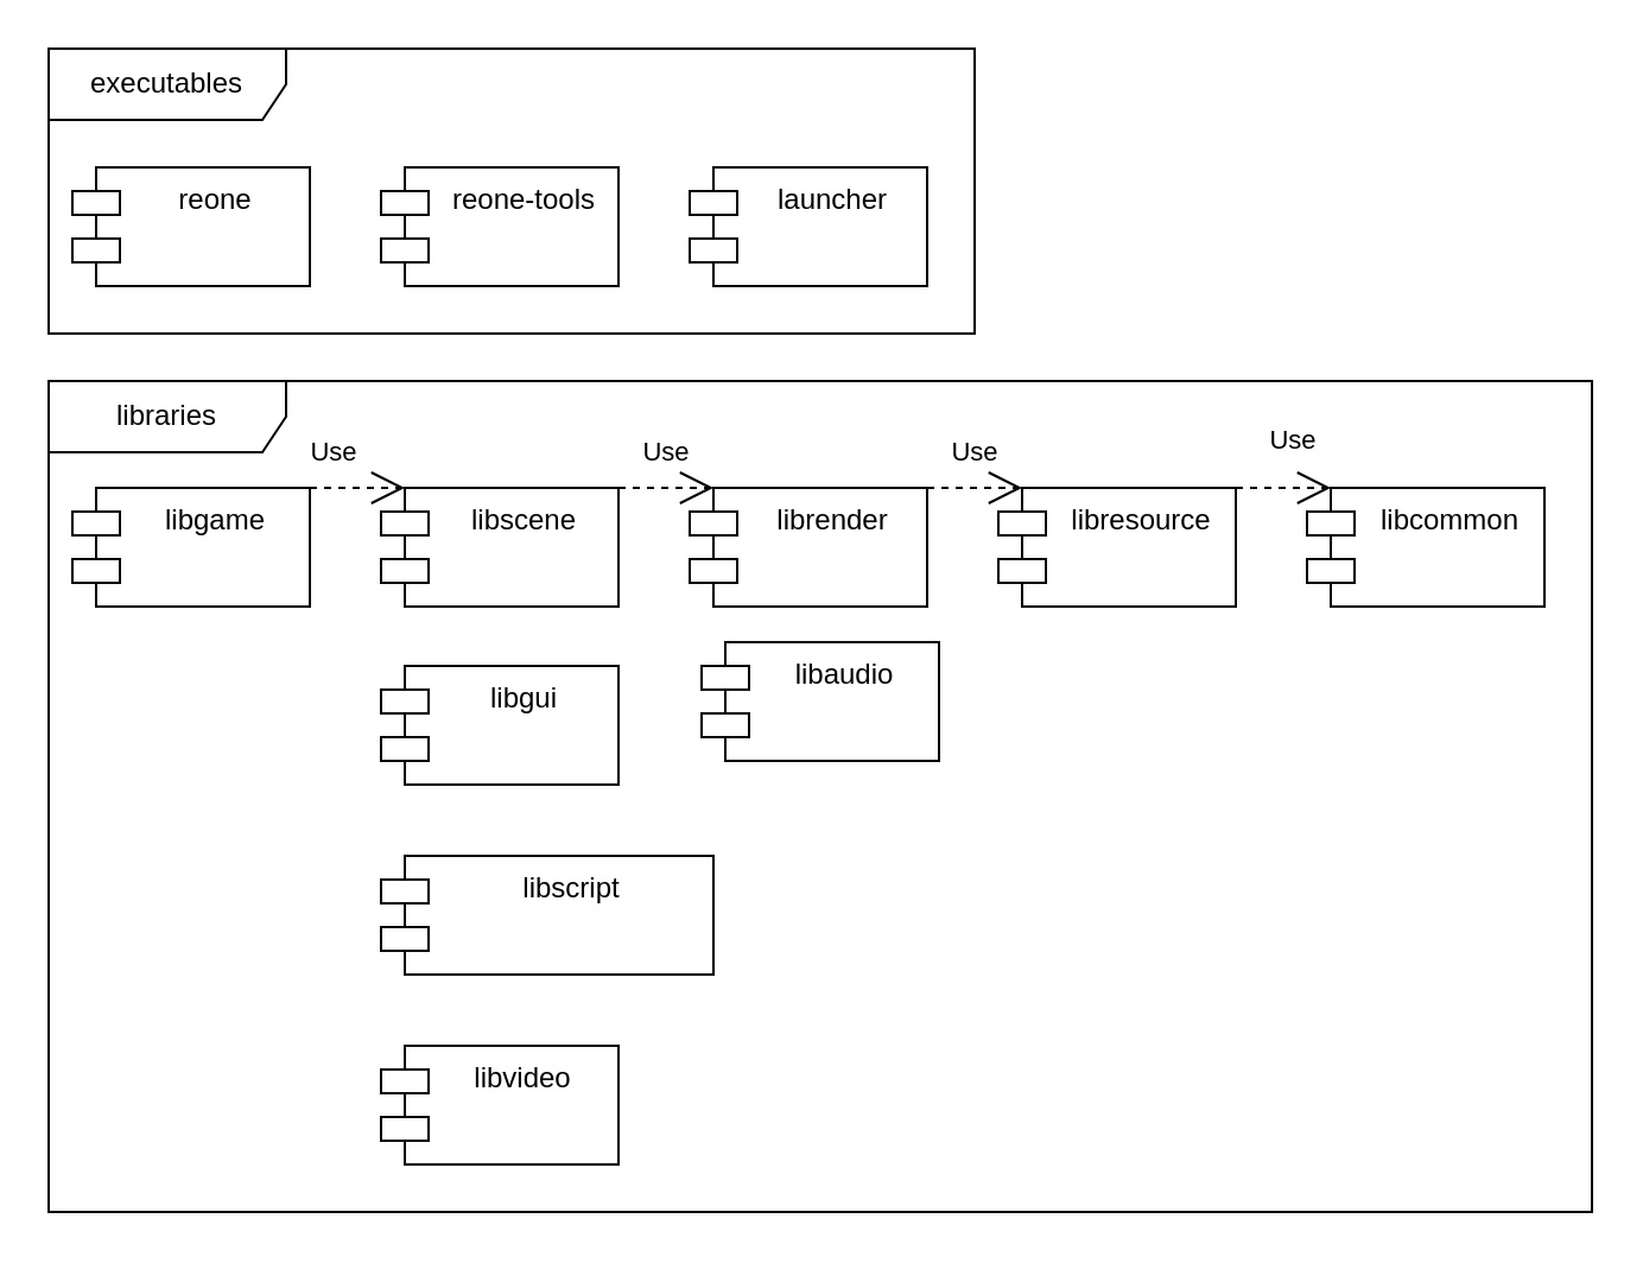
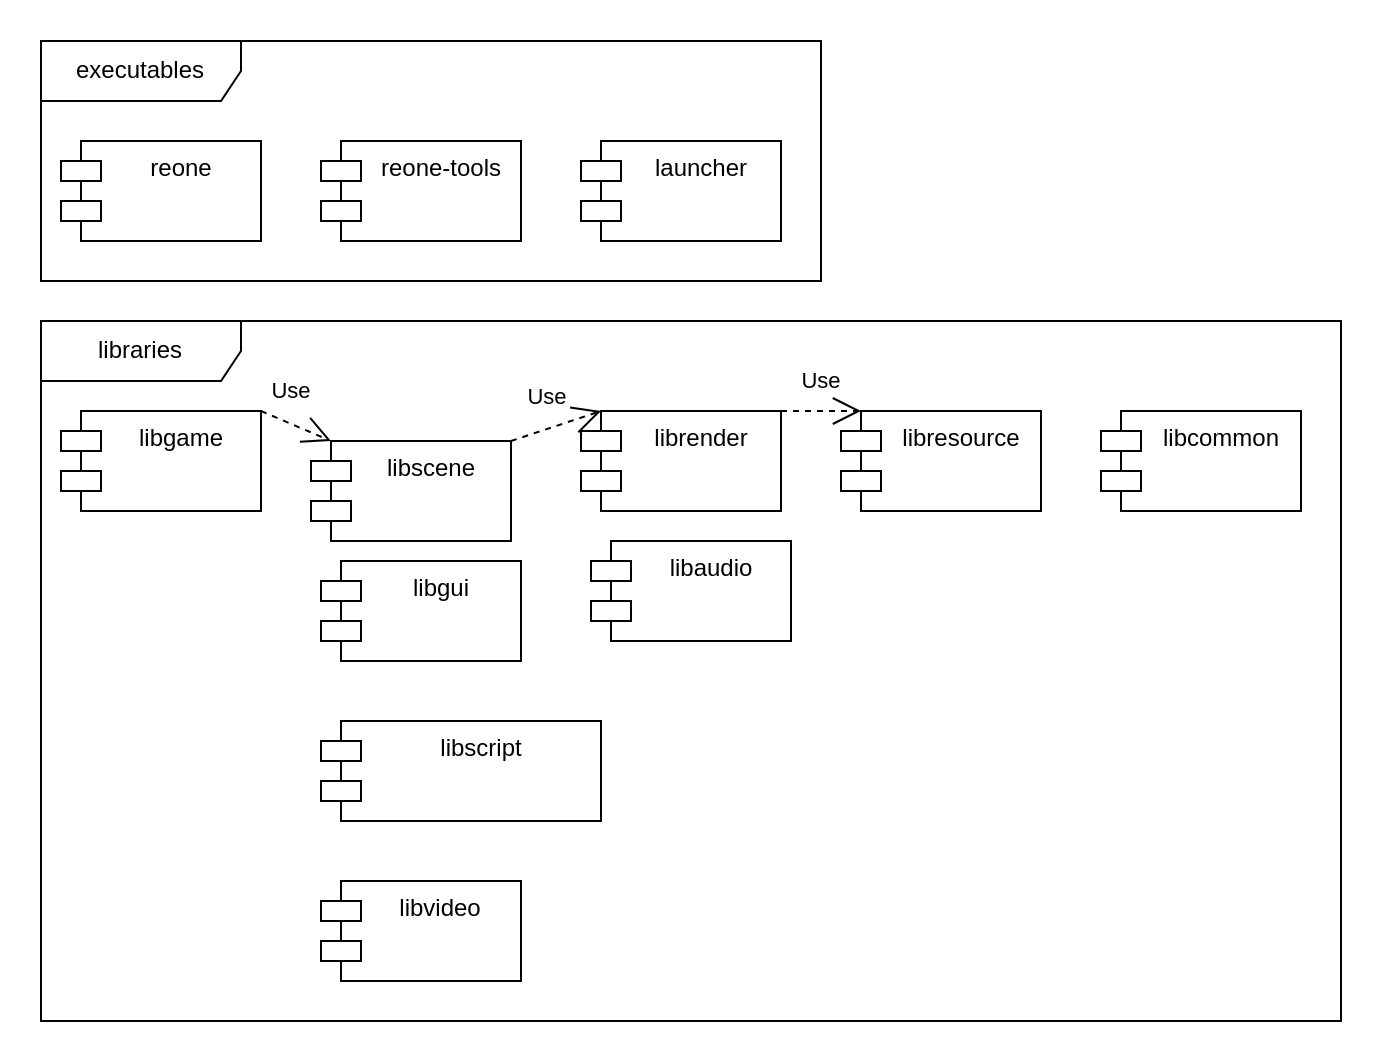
  <mxCell id="0" />
  <mxCell id="1" parent="0" />
  <mxCell id="2" value="executables" style="shape=umlFrame;whiteSpace=wrap;html=1;width=100;height=30;flipH=0;" parent="1" vertex="1"><mxGeometry x="20" y="20" width="390" height="120" as="geometry" /></mxCell>
  <mxCell id="3" value="libraries" style="shape=umlFrame;whiteSpace=wrap;html=1;width=100;height=30;" parent="1" vertex="1"><mxGeometry x="20" y="160" width="650" height="350" as="geometry" /></mxCell>
  <mxCell id="4" value="libgame" style="shape=module;align=center;spacingLeft=20;align=center;verticalAlign=top;html=1;labelPosition=center;verticalLabelPosition=middle;" parent="1" vertex="1"><mxGeometry x="30" y="205" width="100" height="50" as="geometry" /></mxCell>
  <mxCell id="5" value="libcommon" style="shape=module;align=left;spacingLeft=20;align=center;verticalAlign=top;html=1;" parent="1" vertex="1"><mxGeometry x="550" y="205" width="100" height="50" as="geometry" /></mxCell>
  <mxCell id="6" value="libaudio" style="shape=module;align=left;spacingLeft=20;align=center;verticalAlign=top;html=1;" parent="1" vertex="1"><mxGeometry x="295" y="270" width="100" height="50" as="geometry" /></mxCell>
  <mxCell id="7" value="librender" style="shape=module;align=left;spacingLeft=20;align=center;verticalAlign=top;html=1;" parent="1" vertex="1"><mxGeometry x="290" y="205" width="100" height="50" as="geometry" /></mxCell>
  <mxCell id="8" value="libresource" style="shape=module;align=left;spacingLeft=20;align=center;verticalAlign=top;html=1;" parent="1" vertex="1"><mxGeometry x="420" y="205" width="100" height="50" as="geometry" /></mxCell>
  <mxCell id="9" value="libgui" style="shape=module;align=left;spacingLeft=20;align=center;verticalAlign=top;html=1;" parent="1" vertex="1"><mxGeometry x="160" y="280" width="100" height="50" as="geometry" /></mxCell>
- <mxCell id="10" value="libscene" style="shape=module;align=left;spacingLeft=20;align=center;verticalAlign=top;html=1;" parent="1" vertex="1"><mxGeometry x="160" y="205" width="100" height="50" as="geometry" /></mxCell>
+ <mxCell id="10" value="libscene" style="shape=module;align=left;spacingLeft=20;align=center;verticalAlign=top;html=1;" parent="1" vertex="1"><mxGeometry x="155" y="220" width="100" height="50" as="geometry" /></mxCell>
  <mxCell id="11" value="libscript" style="shape=module;align=left;spacingLeft=20;align=center;verticalAlign=top;html=1;" parent="1" vertex="1"><mxGeometry x="160" y="360" width="140" height="50" as="geometry" /></mxCell>
  <mxCell id="12" value="libvideo" style="shape=module;align=left;spacingLeft=20;align=center;verticalAlign=top;" parent="1" vertex="1"><mxGeometry x="160" y="440" width="100" height="50" as="geometry" /></mxCell>
  <mxCell id="13" value="Use" style="endArrow=open;endSize=12;dashed=1;html=1;exitX=1;exitY=0;exitDx=0;exitDy=0;entryX=0;entryY=0;entryDx=10;entryDy=0;entryPerimeter=0;" parent="1" source="4" target="10" edge="1"><mxGeometry x="-0.5" y="15" width="160" relative="1" as="geometry"><mxPoint x="50" y="350" as="sourcePoint" /><mxPoint x="210" y="350" as="targetPoint" /><mxPoint as="offset" /></mxGeometry></mxCell>
  <mxCell id="14" value="Use" style="endArrow=open;endSize=12;dashed=1;html=1;exitX=1;exitY=0;exitDx=0;exitDy=0;entryX=0;entryY=0;entryDx=10;entryDy=0;entryPerimeter=0;" parent="1" source="10" target="7" edge="1"><mxGeometry y="15" width="160" relative="1" as="geometry"><mxPoint x="320" y="360" as="sourcePoint" /><mxPoint x="480" y="360" as="targetPoint" /><mxPoint as="offset" /></mxGeometry></mxCell>
  <mxCell id="15" value="Use" style="endArrow=open;endSize=12;dashed=1;html=1;exitX=1;exitY=0;exitDx=0;exitDy=0;entryX=0;entryY=0;entryDx=10;entryDy=0;entryPerimeter=0;" parent="1" source="7" target="8" edge="1"><mxGeometry y="15" width="160" relative="1" as="geometry"><mxPoint x="320" y="370" as="sourcePoint" /><mxPoint x="480" y="370" as="targetPoint" /><mxPoint as="offset" /></mxGeometry></mxCell>
- <mxCell id="16" value="Use" style="endArrow=open;endSize=12;dashed=1;html=1;exitX=1;exitY=0;exitDx=0;exitDy=0;entryX=0;entryY=0;entryDx=10;entryDy=0;entryPerimeter=0;" parent="1" source="8" target="5" edge="1"><mxGeometry x="0.2" y="20" width="160" relative="1" as="geometry"><mxPoint x="380" y="380" as="sourcePoint" /><mxPoint x="540" y="380" as="targetPoint" /><mxPoint as="offset" /></mxGeometry></mxCell>
  <mxCell id="17" value="" style="group" parent="1" vertex="1" connectable="0"><mxGeometry x="20" y="20" width="260" height="120" as="geometry" /></mxCell>
  <mxCell id="18" value="reone" style="shape=module;align=left;spacingLeft=20;align=center;verticalAlign=top;html=1;" parent="17" vertex="1"><mxGeometry x="10" y="50" width="100" height="50" as="geometry" /></mxCell>
  <mxCell id="19" value="reone-tools" style="shape=module;align=left;spacingLeft=20;align=center;verticalAlign=top;html=1;" parent="17" vertex="1"><mxGeometry x="140" y="50" width="100" height="50" as="geometry" /></mxCell>
  <mxCell id="20" value="launcher" style="shape=module;align=left;spacingLeft=20;align=center;verticalAlign=top;html=1;" vertex="1" parent="1"><mxGeometry x="290" y="70" width="100" height="50" as="geometry" /></mxCell>
